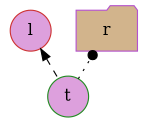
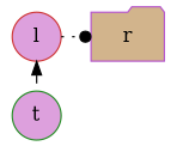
  digraph {
    fontname="DejaVu Serif"
    nodesep=.3
    rankdir=TB
    ranksep=.3
    node [fillcolor=plum fontname="DejaVu Serif" shape=circle style=filled]
    edge [fontname="DejaVu Serif"]
    l [color=brown3]
    r [color=mediumorchid3 fillcolor=tan shape=folder]
    t [color=forestgreen]
    subgraph sub_1 {
      rank=same
      l
      r
    }
    l -> t [dir=back style=dashed]
-   t -> r [arrowhead=dot style=dotted]
+   l -> r [arrowhead=dot style=dotted]
  }
